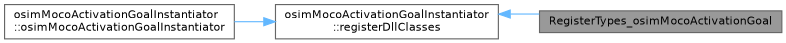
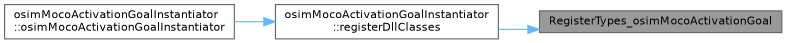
  digraph {
    rankdir=RL
    node [color=grey40 fillcolor=white fontname=Helvetica fontsize=10 shape=box style=filled]
    edge [color=steelblue1 dir=back fontname=Helvetica fontsize=10 labelfontname=Helvetica labelfontsize=10 style=solid]
    n1 [color=gray40 fillcolor=grey60 fontcolor=black height=0.2 label=RegisterTypes_osimMocoActivationGoal width=0.4]
    n2 [height=0.2 label="osimMocoActivationGoalInstantiator\l::registerDllClasses" width=0.4]
    n3 [height=0.2 label="osimMocoActivationGoalInstantiator\l::osimMocoActivationGoalInstantiator" width=0.4]
-   n2 -> n1
+   n1 -> n2
    n2 -> n3
  }
